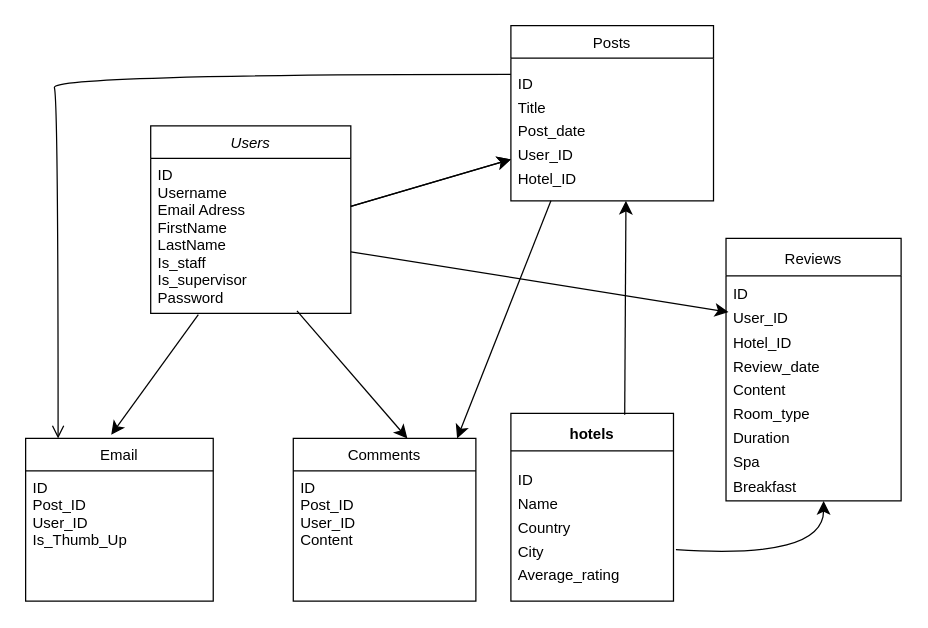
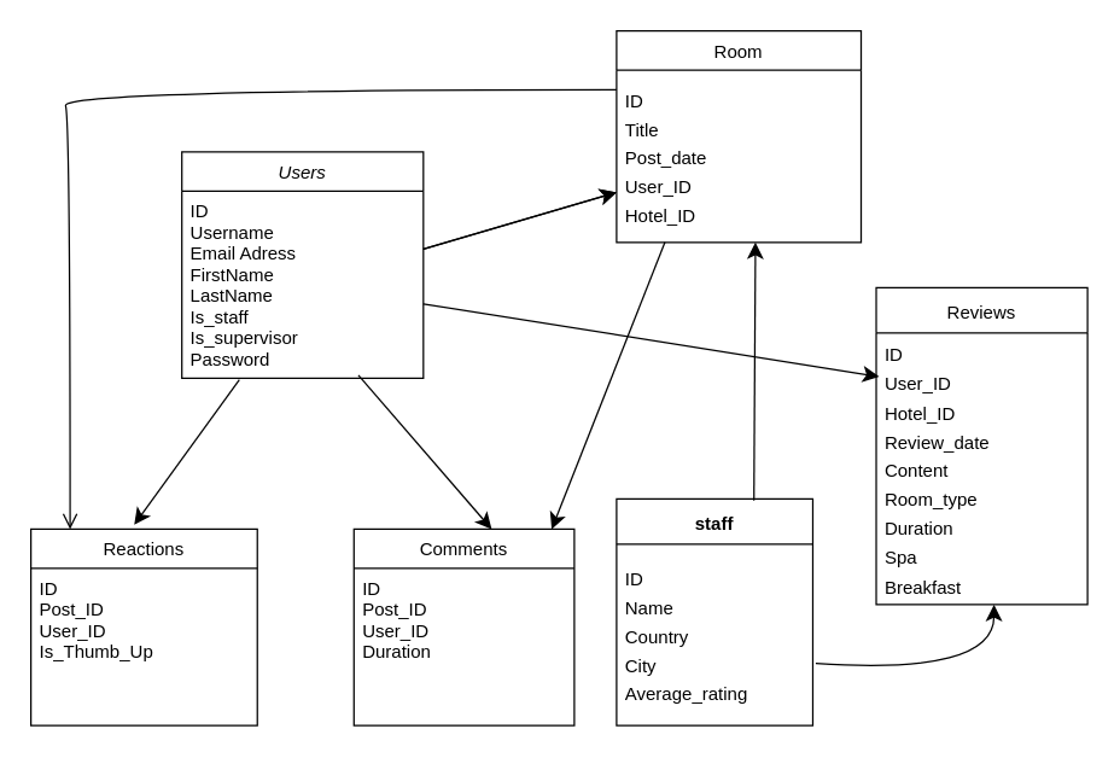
  <mxCell id="0" />
  <mxCell id="1" parent="0" />
  <mxCell id="2" value="Users" style="swimlane;fontStyle=2;align=center;verticalAlign=top;childLayout=stackLayout;horizontal=1;startSize=26;horizontalStack=0;resizeParent=1;resizeLast=0;collapsible=1;marginBottom=0;rounded=0;shadow=0;strokeWidth=1;" parent="1" vertex="1"><mxGeometry x="120" y="100" width="160" height="150" as="geometry"><mxRectangle x="230" y="140" width="160" height="26" as="alternateBounds" /></mxGeometry></mxCell>
  <mxCell id="3" value="ID&#10;Username&#10;Email Adress&#10;FirstName&#10;LastName&#10;Is_staff&#10;Is_supervisor&#10;Password" style="text;align=left;verticalAlign=top;spacingLeft=4;spacingRight=4;overflow=hidden;rotatable=0;points=[[0,0.5],[1,0.5]];portConstraint=eastwest;" parent="2" vertex="1"><mxGeometry y="26" width="160" height="124" as="geometry" /></mxCell>
  <mxCell id="4" style="edgeStyle=none;curved=1;rounded=0;orthogonalLoop=1;jettySize=auto;html=1;exitX=1;exitY=1;exitDx=0;exitDy=0;fontSize=12;startSize=8;endSize=8;" edge="1" parent="1" source="5"><mxGeometry relative="1" as="geometry"><mxPoint x="170" y="480" as="targetPoint" /></mxGeometry></mxCell>
- <mxCell id="5" value="Email" style="swimlane;fontStyle=0;align=center;verticalAlign=top;childLayout=stackLayout;horizontal=1;startSize=26;horizontalStack=0;resizeParent=1;resizeLast=0;collapsible=1;marginBottom=0;rounded=0;shadow=0;strokeWidth=1;" parent="1" vertex="1"><mxGeometry x="20" y="350" width="150" height="130" as="geometry"><mxRectangle x="130" y="380" width="160" height="26" as="alternateBounds" /></mxGeometry></mxCell>
+ <mxCell id="5" value="Reactions" style="swimlane;fontStyle=0;align=center;verticalAlign=top;childLayout=stackLayout;horizontal=1;startSize=26;horizontalStack=0;resizeParent=1;resizeLast=0;collapsible=1;marginBottom=0;rounded=0;shadow=0;strokeWidth=1;" parent="1" vertex="1"><mxGeometry x="20" y="350" width="150" height="130" as="geometry"><mxRectangle x="130" y="380" width="160" height="26" as="alternateBounds" /></mxGeometry></mxCell>
  <mxCell id="6" value="ID&#10;Post_ID&#10;User_ID&#10;Is_Thumb_Up" style="text;align=left;verticalAlign=top;spacingLeft=4;spacingRight=4;overflow=hidden;rotatable=0;points=[[0,0.5],[1,0.5]];portConstraint=eastwest;" parent="5" vertex="1"><mxGeometry y="26" width="150" height="84" as="geometry" /></mxCell>
  <mxCell id="7" value="Comments" style="swimlane;fontStyle=0;align=center;verticalAlign=top;childLayout=stackLayout;horizontal=1;startSize=26;horizontalStack=0;resizeParent=1;resizeLast=0;collapsible=1;marginBottom=0;rounded=0;shadow=0;strokeWidth=1;" parent="1" vertex="1"><mxGeometry x="234" y="350" width="146" height="130" as="geometry"><mxRectangle x="340" y="380" width="170" height="26" as="alternateBounds" /></mxGeometry></mxCell>
- <mxCell id="8" value="ID&#10;Post_ID&#10;User_ID&#10;Content&#10;&#10;" style="text;align=left;verticalAlign=top;spacingLeft=4;spacingRight=4;overflow=hidden;rotatable=0;points=[[0,0.5],[1,0.5]];portConstraint=eastwest;" parent="7" vertex="1"><mxGeometry y="26" width="146" height="104" as="geometry" /></mxCell>
- <mxCell id="9" value="Posts" style="swimlane;fontStyle=0;align=center;verticalAlign=top;childLayout=stackLayout;horizontal=1;startSize=26;horizontalStack=0;resizeParent=1;resizeLast=0;collapsible=1;marginBottom=0;rounded=0;shadow=0;strokeWidth=1;" parent="1" vertex="1"><mxGeometry x="408" y="20" width="162" height="140" as="geometry"><mxRectangle x="550" y="140" width="160" height="26" as="alternateBounds" /></mxGeometry></mxCell>
+ <mxCell id="8" value="ID&#10;Post_ID&#10;User_ID&#10;Duration&#10;&#10;" style="text;align=left;verticalAlign=top;spacingLeft=4;spacingRight=4;overflow=hidden;rotatable=0;points=[[0,0.5],[1,0.5]];portConstraint=eastwest;" parent="7" vertex="1"><mxGeometry y="26" width="146" height="104" as="geometry" /></mxCell>
+ <mxCell id="9" value="Room" style="swimlane;fontStyle=0;align=center;verticalAlign=top;childLayout=stackLayout;horizontal=1;startSize=26;horizontalStack=0;resizeParent=1;resizeLast=0;collapsible=1;marginBottom=0;rounded=0;shadow=0;strokeWidth=1;" parent="1" vertex="1"><mxGeometry x="408" y="20" width="162" height="140" as="geometry"><mxRectangle x="550" y="140" width="160" height="26" as="alternateBounds" /></mxGeometry></mxCell>
  <mxCell id="10" value="&lt;span style=&quot;font-size: 12px;&quot;&gt;ID&lt;br&gt;Title&lt;br&gt;Post_date&lt;br&gt;User_ID&lt;br&gt;Hotel_ID&lt;br&gt;&lt;/span&gt;" style="text;strokeColor=none;fillColor=none;align=left;verticalAlign=middle;spacingLeft=4;spacingRight=4;overflow=hidden;points=[[0,0.5],[1,0.5]];portConstraint=eastwest;rotatable=0;whiteSpace=wrap;html=1;fontSize=16;" vertex="1" parent="9"><mxGeometry y="26" width="162" height="114" as="geometry" /></mxCell>
  <mxCell id="11" value="" style="endArrow=classic;html=1;rounded=0;fontSize=12;startSize=8;endSize=8;curved=1;entryX=0.456;entryY=-0.022;entryDx=0;entryDy=0;entryPerimeter=0;exitX=0.238;exitY=1.008;exitDx=0;exitDy=0;exitPerimeter=0;" edge="1" parent="1" source="3" target="5"><mxGeometry width="50" height="50" relative="1" as="geometry"><mxPoint x="130" y="320" as="sourcePoint" /><mxPoint x="170" y="310" as="targetPoint" /></mxGeometry></mxCell>
  <mxCell id="12" value="" style="endArrow=classic;html=1;rounded=0;fontSize=12;startSize=8;endSize=8;curved=1;exitX=0.731;exitY=0.984;exitDx=0;exitDy=0;exitPerimeter=0;entryX=0.625;entryY=0;entryDx=0;entryDy=0;entryPerimeter=0;" edge="1" parent="1" source="3" target="7"><mxGeometry width="50" height="50" relative="1" as="geometry"><mxPoint x="270" y="300" as="sourcePoint" /><mxPoint x="330" y="340" as="targetPoint" /></mxGeometry></mxCell>
- <mxCell id="13" value="&lt;span style=&quot;font-size: 12px;&quot;&gt;hotels&lt;/span&gt;" style="swimlane;whiteSpace=wrap;html=1;fontSize=16;startSize=30;" vertex="1" parent="1"><mxGeometry x="408" y="330" width="130" height="150" as="geometry" /></mxCell>
+ <mxCell id="13" value="&lt;span style=&quot;font-size: 12px;&quot;&gt;staff&lt;/span&gt;" style="swimlane;whiteSpace=wrap;html=1;fontSize=16;startSize=30;" vertex="1" parent="1"><mxGeometry x="408" y="330" width="130" height="150" as="geometry" /></mxCell>
  <mxCell id="14" value="&lt;span style=&quot;font-size: 12px;&quot;&gt;ID&lt;br&gt;Name&lt;br&gt;Country&lt;br&gt;City&amp;nbsp;&lt;br&gt;Average_rating&lt;br&gt;&lt;/span&gt;" style="text;strokeColor=none;fillColor=none;align=left;verticalAlign=middle;spacingLeft=4;spacingRight=4;overflow=hidden;points=[[0,0.5],[1,0.5]];portConstraint=eastwest;rotatable=0;whiteSpace=wrap;html=1;fontSize=16;" vertex="1" parent="13"><mxGeometry y="30" width="130" height="120" as="geometry" /></mxCell>
  <mxCell id="15" value="&lt;span style=&quot;font-size: 12px;&quot;&gt;Reviews&lt;/span&gt;" style="swimlane;fontStyle=0;childLayout=stackLayout;horizontal=1;startSize=30;horizontalStack=0;resizeParent=1;resizeParentMax=0;resizeLast=0;collapsible=1;marginBottom=0;whiteSpace=wrap;html=1;fontSize=16;" vertex="1" parent="1"><mxGeometry x="580" y="190" width="140" height="210" as="geometry"><mxRectangle x="680" y="200" width="90" height="30" as="alternateBounds" /></mxGeometry></mxCell>
  <mxCell id="16" value="&lt;font style=&quot;font-size: 12px;&quot;&gt;ID&lt;br&gt;User_ID&lt;br&gt;Hotel_ID&lt;br&gt;Review_date&lt;br&gt;Content&lt;br&gt;Room_type&lt;br&gt;Duration&lt;br&gt;Spa&lt;br&gt;Breakfast&lt;/font&gt;" style="text;strokeColor=none;fillColor=none;align=left;verticalAlign=middle;spacingLeft=4;spacingRight=4;overflow=hidden;points=[[0,0.5],[1,0.5]];portConstraint=eastwest;rotatable=0;whiteSpace=wrap;html=1;fontSize=16;" vertex="1" parent="15"><mxGeometry y="30" width="140" height="180" as="geometry" /></mxCell>
  <mxCell id="17" value="" style="endArrow=classic;html=1;rounded=0;fontSize=12;startSize=8;endSize=8;curved=1;exitX=0.7;exitY=0.007;exitDx=0;exitDy=0;exitPerimeter=0;" edge="1" parent="1" source="13"><mxGeometry width="50" height="50" relative="1" as="geometry"><mxPoint x="500" y="320" as="sourcePoint" /><mxPoint x="500" y="160" as="targetPoint" /></mxGeometry></mxCell>
  <mxCell id="18" value="" style="edgeStyle=none;curved=1;rounded=0;orthogonalLoop=1;jettySize=auto;html=1;fontSize=12;startSize=8;endSize=8;" edge="1" parent="1" source="3" target="10"><mxGeometry relative="1" as="geometry" /></mxCell>
  <mxCell id="19" value="" style="edgeStyle=none;curved=1;rounded=0;orthogonalLoop=1;jettySize=auto;html=1;fontSize=12;startSize=8;endSize=8;" edge="1" parent="1" source="3" target="10"><mxGeometry relative="1" as="geometry" /></mxCell>
  <mxCell id="20" value="" style="endArrow=classic;html=1;rounded=0;fontSize=12;startSize=8;endSize=8;curved=1;entryX=0.014;entryY=0.161;entryDx=0;entryDy=0;entryPerimeter=0;" edge="1" parent="1" source="3" target="16"><mxGeometry width="50" height="50" relative="1" as="geometry"><mxPoint x="270" y="300" as="sourcePoint" /><mxPoint x="320" y="250" as="targetPoint" /></mxGeometry></mxCell>
  <mxCell id="21" value="" style="endArrow=classic;html=1;rounded=0;fontSize=12;startSize=8;endSize=8;curved=1;" edge="1" parent="1"><mxGeometry width="50" height="50" relative="1" as="geometry"><mxPoint x="440" y="160" as="sourcePoint" /><mxPoint x="365" y="350" as="targetPoint" /></mxGeometry></mxCell>
  <mxCell id="22" value="" style="endArrow=open;html=1;rounded=0;fontSize=12;startSize=8;endSize=8;curved=1;entryX=0.173;entryY=0;entryDx=0;entryDy=0;entryPerimeter=0;exitX=0;exitY=0.114;exitDx=0;exitDy=0;exitPerimeter=0;" edge="1" parent="1" source="10" target="5"><mxGeometry width="50" height="50" relative="1" as="geometry"><mxPoint x="50" y="20" as="sourcePoint" /><mxPoint x="20" y="200" as="targetPoint" /><Array as="points"><mxPoint x="40" y="59" /><mxPoint x="46" y="80" /></Array></mxGeometry></mxCell>
  <mxCell id="23" value="" style="endArrow=classic;html=1;rounded=0;fontSize=12;startSize=8;endSize=8;curved=1;entryX=0.479;entryY=1.017;entryDx=0;entryDy=0;entryPerimeter=0;exitX=1.015;exitY=0.658;exitDx=0;exitDy=0;exitPerimeter=0;" edge="1" parent="1" source="14"><mxGeometry width="50" height="50" relative="1" as="geometry"><mxPoint x="550" y="440.94" as="sourcePoint" /><mxPoint x="658.02" y="400" as="targetPoint" /><Array as="points"><mxPoint x="657.96" y="446.94" /></Array></mxGeometry></mxCell>
